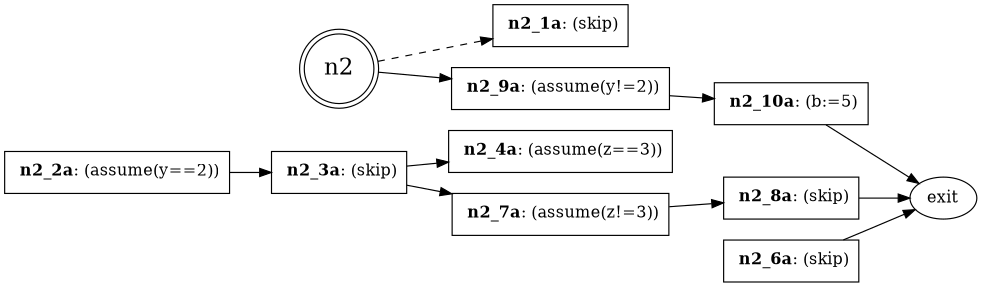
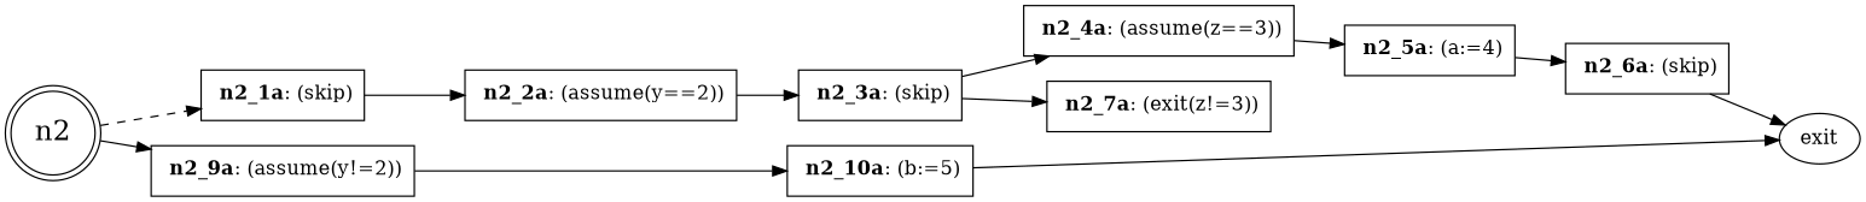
  digraph {
    rankdir=LR
    node [shape=box]
    n2 [fontsize=20 shape=doublecircle]
    n2_1a [label=< <B>n2_1a</B>: (skip)>]
    n2_9a [label=< <B>n2_9a</B>: (assume(y!=2))>]
    n2_2a [label=< <B>n2_2a</B>: (assume(y==2))>]
    n2_3a [label=< <B>n2_3a</B>: (skip)>]
    n2_10a [label=< <B>n2_10a</B>: (b:=5)>]
    exit [shape=""]
    n2_4a [label=< <B>n2_4a</B>: (assume(z==3))>]
-   n2_7a [label=< <B>n2_7a</B>: (assume(z!=3))>]
-   n2_8a [label=< <B>n2_8a</B>: (skip)>]
+   n2_7a [label=< <B>n2_7a</B>: (exit(z!=3))>]
+   n2_5a [label=< <B>n2_5a</B>: (a:=4)>]
    n2_6a [label=< <B>n2_6a</B>: (skip)>]
    n2 -> n2_1a [style=dashed]
    n2 -> n2_9a
+   n2_1a -> n2_2a
    n2_9a -> n2_10a
    n2_2a -> n2_3a
    n2_3a -> n2_4a
    n2_3a -> n2_7a
    n2_10a -> exit
-   n2_7a -> n2_8a
-   n2_8a -> exit
+   n2_4a -> n2_5a
+   n2_5a -> n2_6a
    n2_6a -> exit
  }
